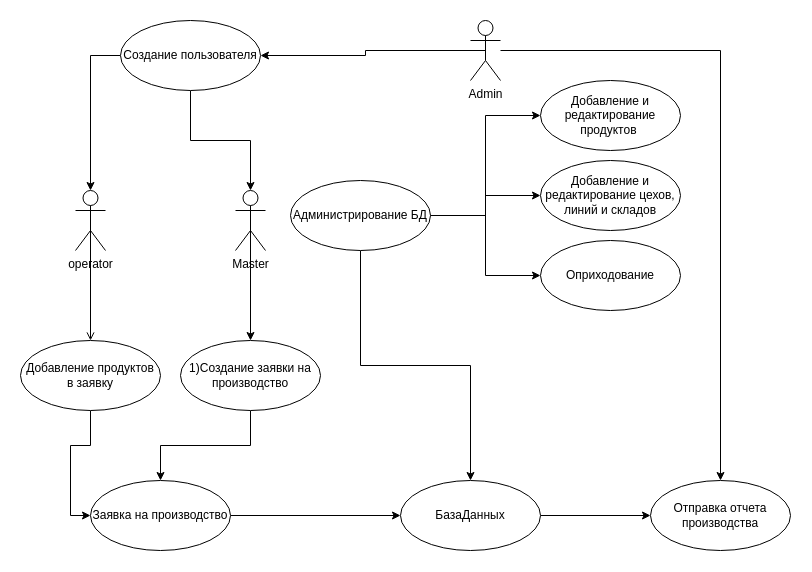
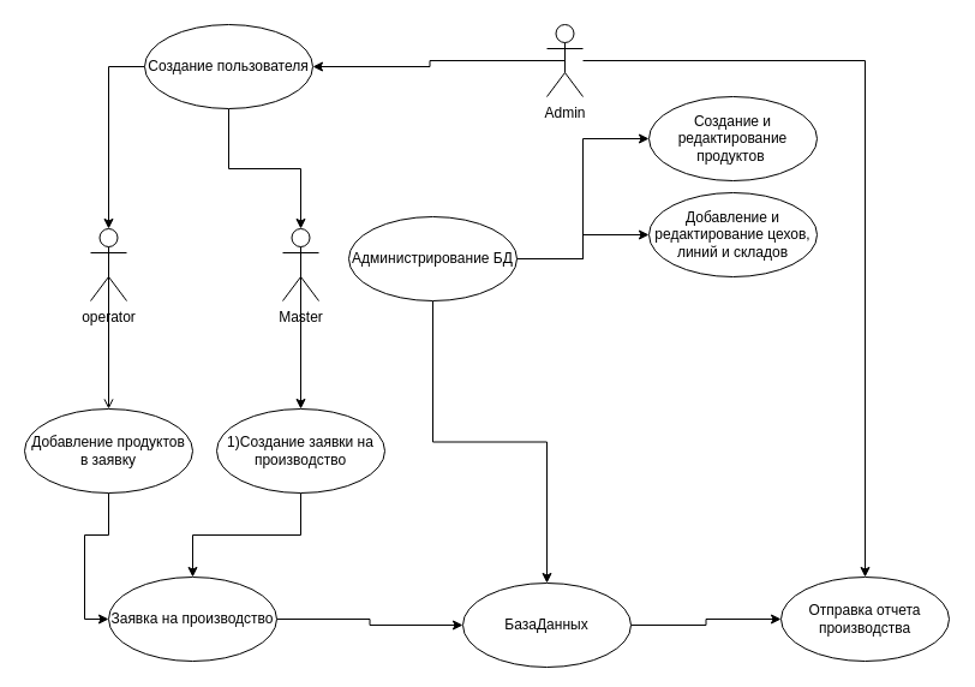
  <mxCell id="0" />
  <mxCell id="1" parent="0" />
  <mxCell id="2" style="edgeStyle=orthogonalEdgeStyle;rounded=0;orthogonalLoop=1;jettySize=auto;html=1;exitX=0.5;exitY=0.5;exitDx=0;exitDy=0;exitPerimeter=0;entryX=0.5;entryY=0;entryDx=0;entryDy=0;" edge="1" parent="1" source="3" target="15"><mxGeometry relative="1" as="geometry" /></mxCell>
  <mxCell id="3" value="Master" style="shape=umlActor;verticalLabelPosition=bottom;verticalAlign=top;html=1;" vertex="1" parent="1"><mxGeometry x="235" y="190" width="30" height="60" as="geometry" /></mxCell>
  <mxCell id="4" style="edgeStyle=orthogonalEdgeStyle;rounded=0;orthogonalLoop=1;jettySize=auto;html=1;exitX=0.5;exitY=0.5;exitDx=0;exitDy=0;exitPerimeter=0;entryX=1;entryY=0.5;entryDx=0;entryDy=0;" edge="1" parent="1" source="6" target="20"><mxGeometry relative="1" as="geometry" /></mxCell>
  <mxCell id="5" style="edgeStyle=orthogonalEdgeStyle;rounded=0;orthogonalLoop=1;jettySize=auto;html=1;" edge="1" parent="1" source="6" target="25"><mxGeometry relative="1" as="geometry" /></mxCell>
- <mxCell id="6" value="Admin" style="shape=umlActor;verticalLabelPosition=bottom;verticalAlign=top;html=1;" vertex="1" parent="1"><mxGeometry x="470" y="20" width="30" height="60" as="geometry" /></mxCell>
+ <mxCell id="6" value="Admin" style="shape=umlActor;verticalLabelPosition=bottom;verticalAlign=top;html=1;" vertex="1" parent="1"><mxGeometry x="455" y="20" width="30" height="60" as="geometry" /></mxCell>
  <mxCell id="7" style="edgeStyle=orthogonalEdgeStyle;rounded=0;orthogonalLoop=1;jettySize=auto;html=1;exitX=0.5;exitY=0.5;exitDx=0;exitDy=0;exitPerimeter=0;endArrow=open;" edge="1" parent="1" source="8" target="17"><mxGeometry relative="1" as="geometry" /></mxCell>
  <mxCell id="8" value="operator" style="shape=umlActor;verticalLabelPosition=bottom;verticalAlign=top;html=1;" vertex="1" parent="1"><mxGeometry x="75" y="190" width="30" height="60" as="geometry" /></mxCell>
  <mxCell id="9" style="edgeStyle=orthogonalEdgeStyle;rounded=0;orthogonalLoop=1;jettySize=auto;html=1;" edge="1" parent="1" source="13" target="24"><mxGeometry relative="1" as="geometry" /></mxCell>
  <mxCell id="10" style="edgeStyle=orthogonalEdgeStyle;rounded=0;orthogonalLoop=1;jettySize=auto;html=1;entryX=0;entryY=0.5;entryDx=0;entryDy=0;" edge="1" parent="1" source="13" target="26"><mxGeometry relative="1" as="geometry" /></mxCell>
  <mxCell id="11" style="edgeStyle=orthogonalEdgeStyle;rounded=0;orthogonalLoop=1;jettySize=auto;html=1;entryX=0;entryY=0.5;entryDx=0;entryDy=0;" edge="1" parent="1" source="13" target="27"><mxGeometry relative="1" as="geometry" /></mxCell>
- <mxCell id="12" style="edgeStyle=orthogonalEdgeStyle;rounded=0;orthogonalLoop=1;jettySize=auto;html=1;entryX=0;entryY=0.5;entryDx=0;entryDy=0;" edge="1" parent="1" source="13" target="28"><mxGeometry relative="1" as="geometry" /></mxCell>
  <mxCell id="13" value="Администрирование БД" style="ellipse;whiteSpace=wrap;html=1;" vertex="1" parent="1"><mxGeometry x="290" y="180" width="140" height="70" as="geometry" /></mxCell>
  <mxCell id="14" style="edgeStyle=orthogonalEdgeStyle;rounded=0;orthogonalLoop=1;jettySize=auto;html=1;entryX=0.5;entryY=0;entryDx=0;entryDy=0;" edge="1" parent="1" source="15" target="22"><mxGeometry relative="1" as="geometry" /></mxCell>
  <mxCell id="15" value="1)Создание заявки на производство" style="ellipse;whiteSpace=wrap;html=1;" vertex="1" parent="1"><mxGeometry x="180" y="340" width="140" height="70" as="geometry" /></mxCell>
  <mxCell id="16" style="edgeStyle=orthogonalEdgeStyle;rounded=0;orthogonalLoop=1;jettySize=auto;html=1;entryX=0;entryY=0.5;entryDx=0;entryDy=0;" edge="1" parent="1" source="17" target="22"><mxGeometry relative="1" as="geometry" /></mxCell>
  <mxCell id="17" value="Добавление продуктов&lt;br&gt;в заявку" style="ellipse;whiteSpace=wrap;html=1;" vertex="1" parent="1"><mxGeometry x="20" y="340" width="140" height="70" as="geometry" /></mxCell>
  <mxCell id="18" style="edgeStyle=orthogonalEdgeStyle;rounded=0;orthogonalLoop=1;jettySize=auto;html=1;entryX=0.5;entryY=0;entryDx=0;entryDy=0;entryPerimeter=0;exitX=0.5;exitY=1;exitDx=0;exitDy=0;" edge="1" parent="1" source="20" target="3"><mxGeometry relative="1" as="geometry"><mxPoint x="190" y="140" as="sourcePoint" /></mxGeometry></mxCell>
  <mxCell id="19" style="edgeStyle=orthogonalEdgeStyle;rounded=0;orthogonalLoop=1;jettySize=auto;html=1;entryX=0.5;entryY=0;entryDx=0;entryDy=0;entryPerimeter=0;" edge="1" parent="1" source="20" target="8"><mxGeometry relative="1" as="geometry" /></mxCell>
  <mxCell id="20" value="Создание пользователя" style="ellipse;whiteSpace=wrap;html=1;" vertex="1" parent="1"><mxGeometry x="120" y="20" width="140" height="70" as="geometry" /></mxCell>
  <mxCell id="21" style="edgeStyle=orthogonalEdgeStyle;rounded=0;orthogonalLoop=1;jettySize=auto;html=1;" edge="1" parent="1" source="22" target="24"><mxGeometry relative="1" as="geometry" /></mxCell>
  <mxCell id="22" value="Заявка на производство" style="ellipse;whiteSpace=wrap;html=1;" vertex="1" parent="1"><mxGeometry x="90" y="480" width="140" height="70" as="geometry" /></mxCell>
  <mxCell id="23" style="edgeStyle=orthogonalEdgeStyle;rounded=0;orthogonalLoop=1;jettySize=auto;html=1;exitX=1;exitY=0.5;exitDx=0;exitDy=0;entryX=0;entryY=0.5;entryDx=0;entryDy=0;" edge="1" parent="1" source="24" target="25"><mxGeometry relative="1" as="geometry" /></mxCell>
- <mxCell id="24" value="БазаДанных" style="ellipse;whiteSpace=wrap;html=1;" vertex="1" parent="1"><mxGeometry x="400" y="480" width="140" height="70" as="geometry" /></mxCell>
+ <mxCell id="24" value="БазаДанных" style="ellipse;whiteSpace=wrap;html=1;" vertex="1" parent="1"><mxGeometry x="385" y="485" width="140" height="70" as="geometry" /></mxCell>
  <mxCell id="25" value="Отправка отчета производства" style="ellipse;whiteSpace=wrap;html=1;" vertex="1" parent="1"><mxGeometry x="650" y="480" width="140" height="70" as="geometry" /></mxCell>
- <mxCell id="26" value="Добавление и редактирование продуктов&amp;nbsp;" style="ellipse;whiteSpace=wrap;html=1;" vertex="1" parent="1"><mxGeometry x="540" y="80" width="140" height="70" as="geometry" /></mxCell>
+ <mxCell id="26" value="Создание и редактирование продуктов&amp;nbsp;" style="ellipse;whiteSpace=wrap;html=1;" vertex="1" parent="1"><mxGeometry x="540" y="80" width="140" height="70" as="geometry" /></mxCell>
  <mxCell id="27" value="Добавление и редактирование цехов, линий и складов" style="ellipse;whiteSpace=wrap;html=1;" vertex="1" parent="1"><mxGeometry x="540" y="160" width="140" height="70" as="geometry" /></mxCell>
- <mxCell id="28" value="Оприходование" style="ellipse;whiteSpace=wrap;html=1;" vertex="1" parent="1"><mxGeometry x="540" y="240" width="140" height="70" as="geometry" /></mxCell>
